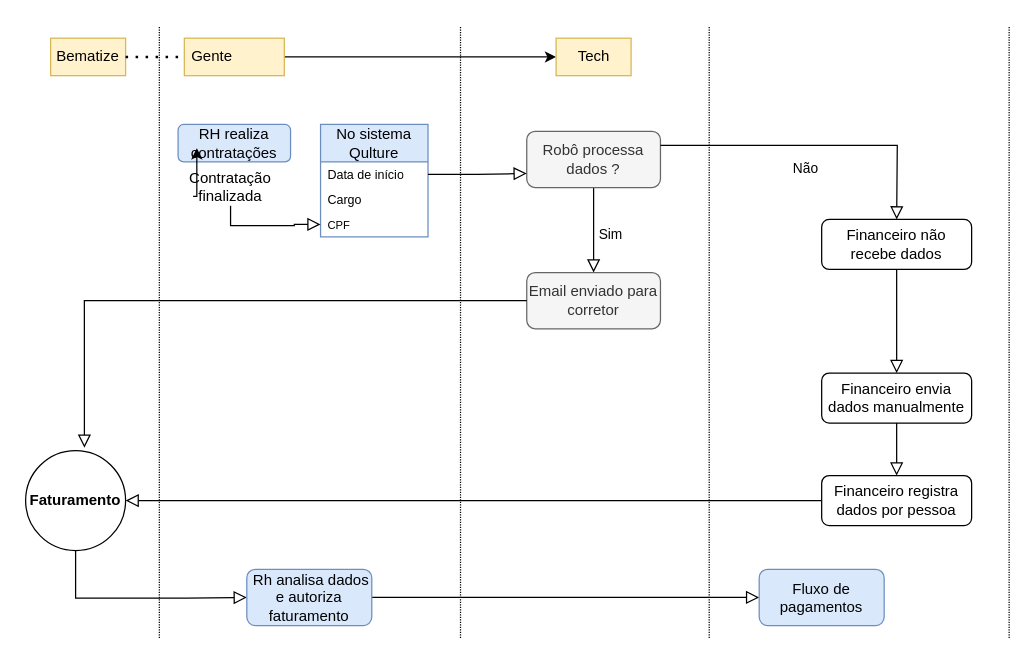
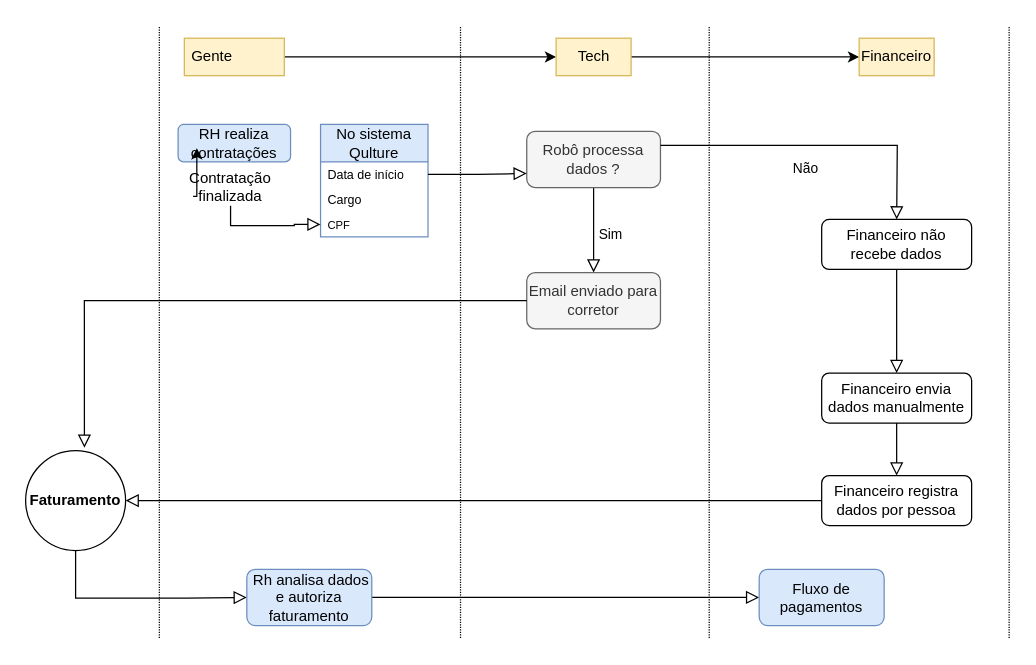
  <mxCell id="0" />
  <mxCell id="1" parent="0" />
  <mxCell id="2" value="RH realiza contratações" style="rounded=1;whiteSpace=wrap;html=1;fontSize=12;glass=0;strokeWidth=1;shadow=0;fillColor=#dae8fc;strokeColor=#6c8ebf;" parent="1" vertex="1"><mxGeometry x="142" y="99" width="90" height="30" as="geometry" /></mxCell>
  <mxCell id="3" value="No sistema Qulture" style="swimlane;fontStyle=0;childLayout=stackLayout;horizontal=1;startSize=30;horizontalStack=0;resizeParent=1;resizeParentMax=0;resizeLast=0;collapsible=1;marginBottom=0;whiteSpace=wrap;html=1;fillColor=#dae8fc;strokeColor=#6c8ebf;" vertex="1" parent="1"><mxGeometry x="256" y="99" width="86" height="90" as="geometry" /></mxCell>
  <mxCell id="4" value="&lt;font style=&quot;font-size: 10px;&quot;&gt;Data de início&lt;/font&gt;" style="text;strokeColor=none;fillColor=none;align=left;verticalAlign=middle;spacingLeft=4;spacingRight=4;overflow=hidden;points=[[0,0.5],[1,0.5]];portConstraint=eastwest;rotatable=0;whiteSpace=wrap;html=1;" vertex="1" parent="3"><mxGeometry y="30" width="86" height="20" as="geometry" /></mxCell>
  <mxCell id="5" value="&lt;font style=&quot;font-size: 10px;&quot;&gt;Cargo&lt;/font&gt;" style="text;strokeColor=none;fillColor=none;align=left;verticalAlign=middle;spacingLeft=4;spacingRight=4;overflow=hidden;points=[[0,0.5],[1,0.5]];portConstraint=eastwest;rotatable=0;whiteSpace=wrap;html=1;" vertex="1" parent="3"><mxGeometry y="50" width="86" height="20" as="geometry" /></mxCell>
  <mxCell id="6" value="&lt;font style=&quot;font-size: 9px;&quot;&gt;CPF&lt;/font&gt;" style="text;strokeColor=none;fillColor=none;align=left;verticalAlign=middle;spacingLeft=4;spacingRight=4;overflow=hidden;points=[[0,0.5],[1,0.5]];portConstraint=eastwest;rotatable=0;whiteSpace=wrap;html=1;" vertex="1" parent="3"><mxGeometry y="70" width="86" height="20" as="geometry" /></mxCell>
  <mxCell id="7" value="" style="edgeStyle=orthogonalEdgeStyle;rounded=0;orthogonalLoop=1;jettySize=auto;html=1;labelBackgroundColor=none;endArrow=block;endFill=0;endSize=8;strokeWidth=1;shadow=0;" edge="1" parent="1" source="9" target="6"><mxGeometry relative="1" as="geometry"><Array as="points"><mxPoint x="184" y="180" /><mxPoint x="235" y="180" /><mxPoint x="235" y="179" /></Array></mxGeometry></mxCell>
  <mxCell id="8" style="edgeStyle=orthogonalEdgeStyle;rounded=0;orthogonalLoop=1;jettySize=auto;html=1;exitX=0;exitY=0.75;exitDx=0;exitDy=0;" edge="1" parent="1" source="9"><mxGeometry relative="1" as="geometry"><mxPoint x="157" y="118" as="targetPoint" /></mxGeometry></mxCell>
  <mxCell id="9" value="Contratação finalizada" style="text;html=1;strokeColor=none;fillColor=none;align=center;verticalAlign=middle;whiteSpace=wrap;rounded=0;" vertex="1" parent="1"><mxGeometry x="154" y="134" width="60" height="30" as="geometry" /></mxCell>
  <mxCell id="10" value="" style="edgeStyle=orthogonalEdgeStyle;rounded=0;orthogonalLoop=1;jettySize=auto;html=1;labelBackgroundColor=none;endArrow=block;endFill=0;endSize=8;strokeWidth=1;shadow=0;" edge="1" parent="1" source="12" target="22"><mxGeometry relative="1" as="geometry" /></mxCell>
  <mxCell id="11" value="Sim" style="edgeLabel;html=1;align=center;verticalAlign=middle;resizable=0;points=[];" vertex="1" connectable="0" parent="10"><mxGeometry x="0.06" y="7" relative="1" as="geometry"><mxPoint x="6" y="1" as="offset" /></mxGeometry></mxCell>
  <mxCell id="12" value="Robô processa dados ?" style="rounded=1;whiteSpace=wrap;html=1;fillColor=#f5f5f5;strokeColor=#666666;fontStyle=0;startSize=30;fontColor=#333333;" vertex="1" parent="1"><mxGeometry x="421" y="104.5" width="107" height="45" as="geometry" /></mxCell>
  <mxCell id="13" value="Não" style="rounded=0;html=1;jettySize=auto;orthogonalLoop=1;fontSize=11;endArrow=block;endFill=0;endSize=8;strokeWidth=1;shadow=0;labelBackgroundColor=none;edgeStyle=orthogonalEdgeStyle;exitX=1;exitY=0.25;exitDx=0;exitDy=0;" edge="1" parent="1" source="12"><mxGeometry x="-0.069" y="-18" relative="1" as="geometry"><mxPoint as="offset" /><mxPoint x="587" y="95" as="sourcePoint" /><mxPoint x="717" y="175" as="targetPoint" /></mxGeometry></mxCell>
  <mxCell id="14" value="" style="edgeStyle=orthogonalEdgeStyle;rounded=0;orthogonalLoop=1;jettySize=auto;html=1;labelBackgroundColor=none;endArrow=block;endFill=0;endSize=8;strokeWidth=1;shadow=0;" edge="1" parent="1" source="15" target="17"><mxGeometry relative="1" as="geometry" /></mxCell>
  <mxCell id="15" value="Financeiro não recebe dados" style="rounded=1;whiteSpace=wrap;html=1;fontSize=12;glass=0;strokeWidth=1;shadow=0;" vertex="1" parent="1"><mxGeometry x="657" y="175" width="120" height="40" as="geometry" /></mxCell>
  <mxCell id="16" value="" style="edgeStyle=orthogonalEdgeStyle;rounded=0;orthogonalLoop=1;jettySize=auto;html=1;labelBackgroundColor=none;endArrow=block;endFill=0;endSize=8;strokeWidth=1;shadow=0;" edge="1" parent="1" source="17" target="19"><mxGeometry relative="1" as="geometry" /></mxCell>
  <mxCell id="17" value="Financeiro envia dados manualmente" style="rounded=1;whiteSpace=wrap;html=1;fontSize=12;glass=0;strokeWidth=1;shadow=0;" vertex="1" parent="1"><mxGeometry x="657" y="298" width="120" height="40" as="geometry" /></mxCell>
  <mxCell id="18" value="" style="edgeStyle=orthogonalEdgeStyle;rounded=0;orthogonalLoop=1;jettySize=auto;html=1;labelBackgroundColor=none;endArrow=block;endFill=0;endSize=8;strokeWidth=1;shadow=0;" edge="1" parent="1" source="19" target="21"><mxGeometry relative="1" as="geometry" /></mxCell>
  <mxCell id="19" value="Financeiro registra dados por pessoa" style="rounded=1;whiteSpace=wrap;html=1;fontSize=12;glass=0;strokeWidth=1;shadow=0;" vertex="1" parent="1"><mxGeometry x="657" y="380" width="120" height="40" as="geometry" /></mxCell>
  <mxCell id="20" value="" style="edgeStyle=orthogonalEdgeStyle;rounded=0;orthogonalLoop=1;jettySize=auto;html=1;entryX=0;entryY=0.5;entryDx=0;entryDy=0;labelBackgroundColor=none;endArrow=block;endFill=0;endSize=8;strokeWidth=1;shadow=0;" edge="1" parent="1" source="21" target="36"><mxGeometry relative="1" as="geometry"><mxPoint x="60" y="530" as="targetPoint" /><Array as="points"><mxPoint x="60" y="478" /><mxPoint x="149" y="478" /></Array></mxGeometry></mxCell>
  <mxCell id="21" value="&lt;b&gt;Faturamento&lt;/b&gt;" style="ellipse;whiteSpace=wrap;html=1;rounded=1;glass=0;strokeWidth=1;shadow=0;" vertex="1" parent="1"><mxGeometry x="20" y="360" width="80" height="80" as="geometry" /></mxCell>
  <mxCell id="22" value="Email enviado para corretor" style="rounded=1;whiteSpace=wrap;html=1;fillColor=#f5f5f5;strokeColor=#666666;fontStyle=0;startSize=30;fontColor=#333333;" vertex="1" parent="1"><mxGeometry x="421" y="217.5" width="107" height="45" as="geometry" /></mxCell>
  <mxCell id="23" style="edgeStyle=orthogonalEdgeStyle;rounded=0;orthogonalLoop=1;jettySize=auto;html=1;entryX=0.588;entryY=-0.029;entryDx=0;entryDy=0;entryPerimeter=0;labelBackgroundColor=none;endArrow=block;endFill=0;endSize=8;strokeWidth=1;shadow=0;" edge="1" parent="1" source="22" target="21"><mxGeometry relative="1" as="geometry" /></mxCell>
  <mxCell id="24" style="edgeStyle=orthogonalEdgeStyle;rounded=0;orthogonalLoop=1;jettySize=auto;html=1;" edge="1" parent="1" source="25" target="27"><mxGeometry relative="1" as="geometry"><mxPoint x="437" y="45" as="targetPoint" /></mxGeometry></mxCell>
  <mxCell id="25" value="Gente" style="text;strokeColor=#d6b656;fillColor=#fff2cc;align=left;verticalAlign=middle;spacingLeft=4;spacingRight=4;overflow=hidden;points=[[0,0.5],[1,0.5]];portConstraint=eastwest;rotatable=0;whiteSpace=wrap;html=1;" vertex="1" parent="1"><mxGeometry x="147" y="30" width="80" height="30" as="geometry" /></mxCell>
+ <mxCell id="26" value="" style="edgeStyle=orthogonalEdgeStyle;rounded=0;orthogonalLoop=1;jettySize=auto;html=1;" edge="1" parent="1" source="27" target="28"><mxGeometry relative="1" as="geometry" /></mxCell>
  <mxCell id="27" value="Tech" style="text;html=1;strokeColor=#d6b656;fillColor=#fff2cc;align=center;verticalAlign=middle;whiteSpace=wrap;rounded=0;" vertex="1" parent="1"><mxGeometry x="444.5" y="30" width="60" height="30" as="geometry" /></mxCell>
- <mxCell id="29" value="Bematize" style="text;html=1;strokeColor=#d6b656;fillColor=#fff2cc;align=center;verticalAlign=middle;whiteSpace=wrap;rounded=0;" vertex="1" parent="1"><mxGeometry x="40" y="30" width="60" height="30" as="geometry" /></mxCell>
- <mxCell id="30" value="" style="endArrow=none;dashed=1;html=1;dashPattern=1 3;strokeWidth=2;rounded=0;exitX=1;exitY=0.5;exitDx=0;exitDy=0;entryX=0;entryY=0.5;entryDx=0;entryDy=0;" edge="1" parent="1" source="29" target="25"><mxGeometry width="50" height="50" relative="1" as="geometry"><mxPoint x="97" y="60" as="sourcePoint" /><mxPoint x="147" y="10" as="targetPoint" /></mxGeometry></mxCell>
+ <mxCell id="28" value="Financeiro" style="text;html=1;strokeColor=#d6b656;fillColor=#fff2cc;align=center;verticalAlign=middle;whiteSpace=wrap;rounded=0;" vertex="1" parent="1"><mxGeometry x="687" y="30" width="60" height="30" as="geometry" /></mxCell>
  <mxCell id="31" value="" style="endArrow=none;html=1;rounded=0;dashed=1;dashPattern=1 1;" edge="1" parent="1"><mxGeometry width="50" height="50" relative="1" as="geometry"><mxPoint x="127" y="510" as="sourcePoint" /><mxPoint x="127" as="targetPoint" y="20" /></mxGeometry></mxCell>
  <mxCell id="32" value="" style="endArrow=none;html=1;rounded=0;dashed=1;dashPattern=1 1;" edge="1" parent="1"><mxGeometry width="50" height="50" relative="1" as="geometry"><mxPoint x="368" y="510" as="sourcePoint" /><mxPoint x="368" as="targetPoint" y="20" /></mxGeometry></mxCell>
  <mxCell id="33" value="" style="endArrow=none;html=1;rounded=0;dashed=1;dashPattern=1 1;" edge="1" parent="1"><mxGeometry width="50" height="50" relative="1" as="geometry"><mxPoint x="567" y="510" as="sourcePoint" /><mxPoint x="567" as="targetPoint" y="20" /></mxGeometry></mxCell>
  <mxCell id="34" value="" style="endArrow=none;html=1;rounded=0;dashed=1;dashPattern=1 1;" edge="1" parent="1"><mxGeometry width="50" height="50" relative="1" as="geometry"><mxPoint x="807" y="510" as="sourcePoint" /><mxPoint x="807" as="targetPoint" y="20" /></mxGeometry></mxCell>
  <mxCell id="35" value="" style="edgeStyle=orthogonalEdgeStyle;rounded=0;orthogonalLoop=1;jettySize=auto;html=1;labelBackgroundColor=none;endArrow=block;endFill=0;endSize=8;strokeWidth=1;shadow=0;" edge="1" parent="1" source="36" target="37"><mxGeometry relative="1" as="geometry" /></mxCell>
  <mxCell id="36" value="&amp;nbsp;Rh analisa dados e autoriza faturamento" style="rounded=1;whiteSpace=wrap;html=1;fillColor=#dae8fc;strokeColor=#6c8ebf;" vertex="1" parent="1"><mxGeometry x="197" y="455" width="100" height="45" as="geometry" /></mxCell>
  <mxCell id="37" value="Fluxo de pagamentos" style="rounded=1;whiteSpace=wrap;html=1;fillColor=#dae8fc;strokeColor=#6c8ebf;" vertex="1" parent="1"><mxGeometry x="607" y="455" width="100" height="45" as="geometry" /></mxCell>
  <mxCell id="38" style="edgeStyle=orthogonalEdgeStyle;rounded=0;orthogonalLoop=1;jettySize=auto;html=1;entryX=0;entryY=0.75;entryDx=0;entryDy=0;labelBackgroundColor=none;endArrow=block;endFill=0;endSize=8;strokeWidth=1;shadow=0;" edge="1" parent="1" source="4" target="12"><mxGeometry relative="1" as="geometry" /></mxCell>
